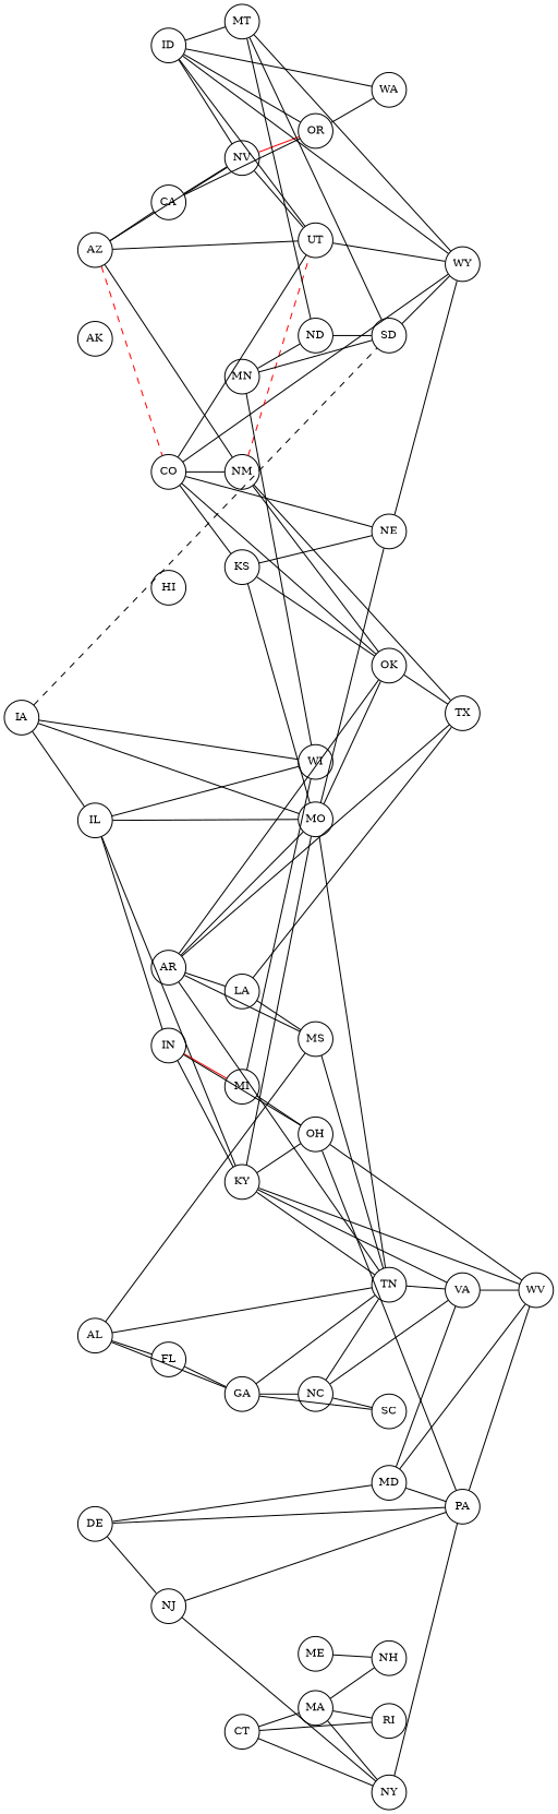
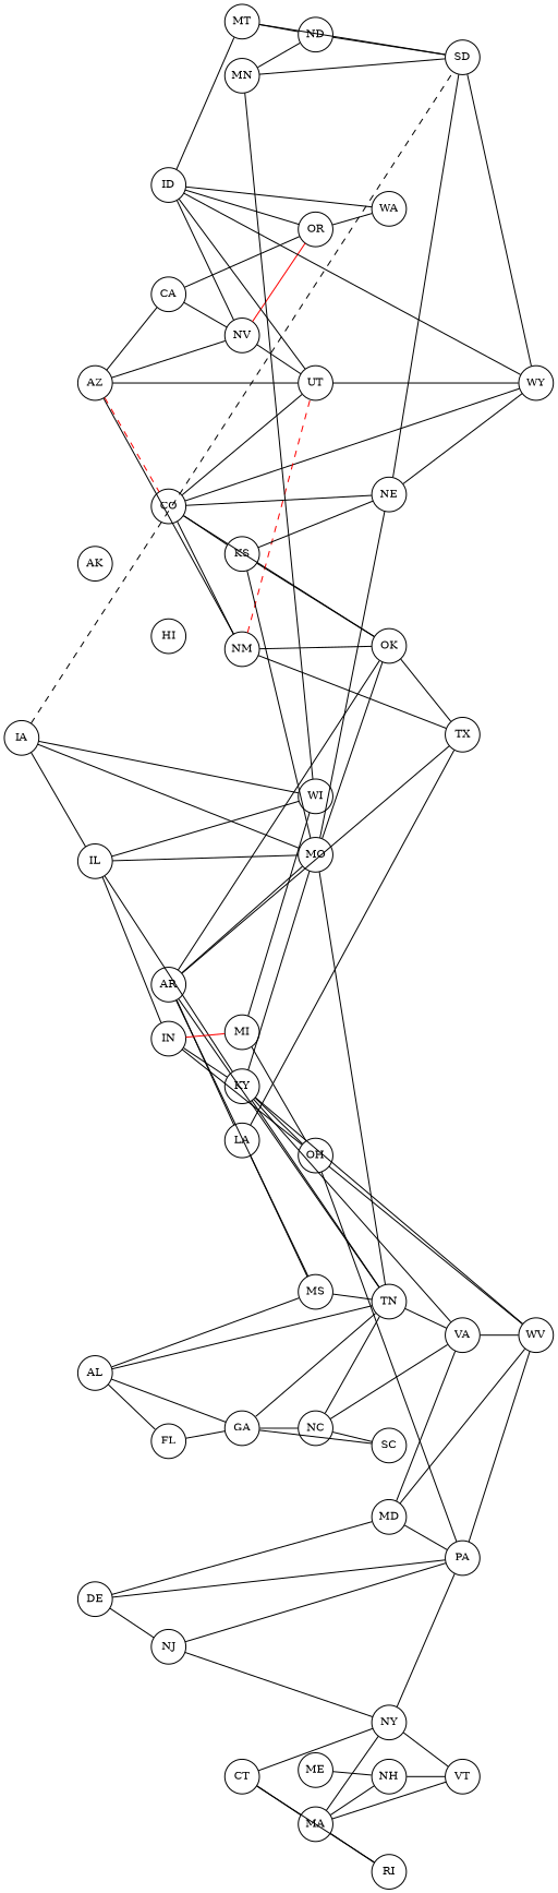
  strict graph {
    rankdir=LR
    splines=line
    node [fixedsize=true fontsize=10]
    AK [height=0.45 width=0.45]
    CA [height=0.45 width=0.45]
    HI [height=0.45 width=0.45]
    NV [height=0.45 width=0.45]
    OR [height=0.45 width=0.45]
    TX [height=0.45 width=0.45]
    AL [height=0.45 width=0.45]
    FL [height=0.45 width=0.45]
    GA [height=0.45 width=0.45]
    MS [height=0.45 width=0.45]
    TN [height=0.45 width=0.45]
    NC [height=0.45 width=0.45]
    SC [height=0.45 width=0.45]
    VA [height=0.45 width=0.45]
    AR [height=0.45 width=0.45]
    LA [height=0.45 width=0.45]
    MO [height=0.45 width=0.45]
    OK [height=0.45 width=0.45]
    NE [height=0.45 width=0.45]
    AZ [height=0.45 width=0.45]
    CO [height=0.45 width=0.45]
    NM [height=0.45 width=0.45]
    UT [height=0.45 width=0.45]
    KS [height=0.45 width=0.45]
    WY [height=0.45 width=0.45]
    WA [height=0.45 width=0.45]
    SD [height=0.45 width=0.45]
    CT [height=0.45 width=0.45]
    MA [height=0.45 width=0.45]
    NY [height=0.45 width=0.45]
    RI [height=0.45 width=0.45]
    NH [height=0.45 width=0.45]
+   VT [height=0.45 width=0.45]
    PA [height=0.45 width=0.45]
    DE [height=0.45 width=0.45]
    MD [height=0.45 width=0.45]
    NJ [height=0.45 width=0.45]
    WV [height=0.45 width=0.45]
    IA [height=0.45 width=0.45]
    IL [height=0.45 width=0.45]
    WI [height=0.45 width=0.45]
    IN [height=0.45 width=0.45]
    KY [height=0.45 width=0.45]
    MN [height=0.45 width=0.45]
    ND [height=0.45 width=0.45]
    ID [height=0.45 width=0.45]
    MT [height=0.45 width=0.45]
    MI [height=0.45 width=0.45]
    OH [height=0.45 width=0.45]
    ME [height=0.45 width=0.45]
    AK -- CA [style=invis]
    AK -- HI [style=invis]
    CA -- NV
    CA -- OR
    HI -- TX [style=invis]
    NV -- OR [color=red]
    NV -- UT
    OR -- WA
    AL -- FL
    AL -- GA
    AL -- MS
    AL -- TN
    FL -- GA
    GA -- TN
    GA -- NC
    GA -- SC
    MS -- TN
    TN -- VA
    NC -- TN
    NC -- SC
    NC -- VA
    VA -- WV
    AR -- TX
    AR -- MS
    AR -- TN
    AR -- LA
    AR -- MO
    AR -- OK
    LA -- TX
    LA -- MS
    MO -- TN
    MO -- OK
    MO -- NE
    OK -- TX
    NE -- WY
+   NE -- SD
    AZ -- CA
    AZ -- NV
    AZ -- CO [color=red style=dashed]
    AZ -- NM
    AZ -- UT
    CO -- OK
    CO -- NE
    CO -- NM
    CO -- UT
    CO -- KS
    CO -- WY
    NM -- TX
    NM -- OK
    NM -- UT [color=red style=dashed]
    UT -- WY
    KS -- MO
    KS -- OK
    KS -- NE
    SD -- WY
    CT -- MA
    CT -- NY
    CT -- RI
    MA -- NY
    MA -- RI
    MA -- NH
+   MA -- VT
+   NY -- VT
    NY -- PA
+   NH -- VT
    PA -- WV
    DE -- PA
    DE -- MD
    DE -- NJ
    MD -- VA
    MD -- PA
    MD -- WV
    NJ -- CT [style=invis]
    NJ -- NY
    NJ -- PA
    NJ -- MD [style=invis]
    IA -- MO
    IA -- SD [style=dashed]
    IA -- IL
    IA -- WI
    IL -- MO
    IL -- WI
    IL -- IN
    IL -- KY
    IN -- KY
    IN -- MI [color=red]
    IN -- OH
    KY -- TN
    KY -- VA
    KY -- MO
    KY -- WV
    KY -- OH
    MN -- SD
    MN -- WI
    MN -- ND
    ND -- SD
    ID -- NV
    ID -- OR
    ID -- UT
    ID -- WY
    ID -- WA
    ID -- MT
-   MT -- WY
    MT -- SD
    MT -- ND
    MI -- WI
    MI -- OH
    OH -- PA
    OH -- WV
    ME -- NH
  }
